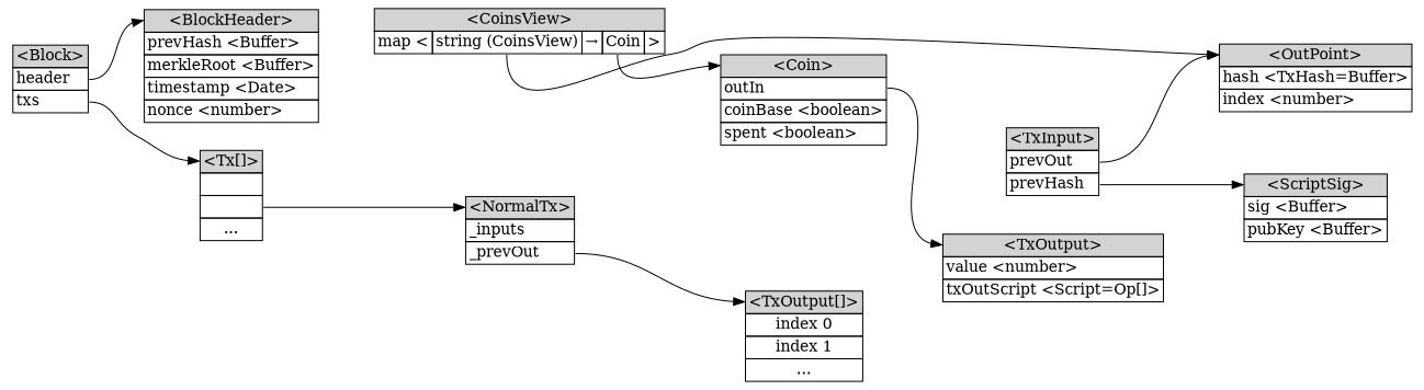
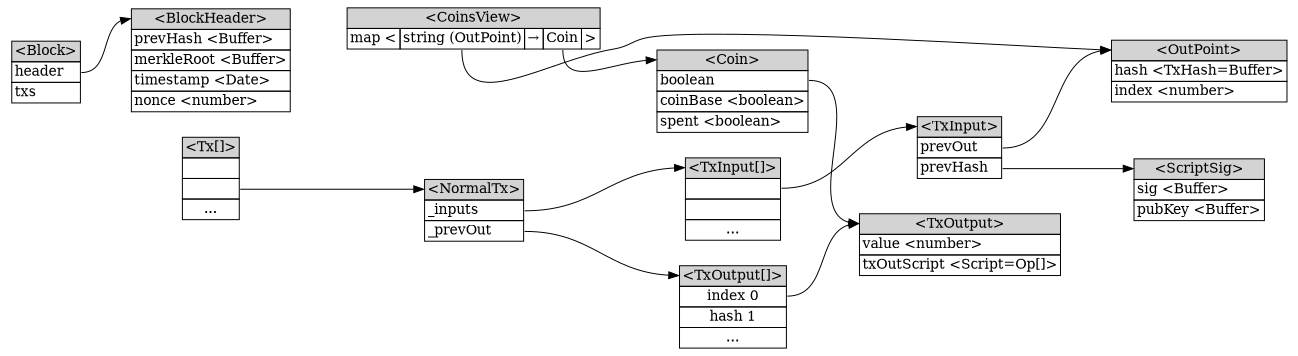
  digraph {
    rankdir=LR
    node [shape=none]
    edge [headport=top]
    n1 [label=< <TABLE BORDER="0" CELLBORDER="1" CELLSPACING="0">   <TR><TD BGCOLOR="lightgray">&lt;Block&gt;</TD></TR>   <TR><TD ALIGN="left" PORT="header">header</TD></TR>   <TR><TD ALIGN="left" PORT="txs">txs</TD></TR> </TABLE>>]
    n2 [label=< <TABLE BORDER="0" CELLBORDER="1" CELLSPACING="0">   <TR><TD BGCOLOR="lightgray" PORT="top">&lt;BlockHeader&gt;</TD></TR>   <TR><TD ALIGN="left">prevHash &lt;Buffer&gt;</TD></TR>   <TR><TD ALIGN="left">merkleRoot &lt;Buffer&gt;</TD></TR>   <TR><TD ALIGN="left">timestamp &lt;Date&gt;</TD></TR>   <TR><TD ALIGN="left">nonce &lt;number&gt;</TD></TR> </TABLE>>]
    n3 [label=< <TABLE BORDER="0" CELLBORDER="1" CELLSPACING="0">   <TR><TD BGCOLOR="lightgray" PORT="top">&lt;Tx[]&gt;</TD></TR>   <TR><TD PORT="coinbasetx"> </TD></TR>   <TR><TD PORT="normaltx"> </TD></TR>   <TR><TD>...</TD></TR> </TABLE>>]
    n4 [label=< <TABLE BORDER="0" CELLBORDER="1" CELLSPACING="0">   <TR><TD BGCOLOR="lightgray" PORT="top">&lt;NormalTx&gt;</TD></TR>   <TR><TD ALIGN="left" PORT="inputs">_inputs</TD></TR>   <TR><TD ALIGN="left" PORT="outputs">_prevOut</TD></TR> </TABLE>>]
-   n6 [label=< <TABLE BORDER="0" CELLBORDER="1" CELLSPACING="0">   <TR><TD BGCOLOR="lightgray" PORT="top">&lt;TxOutput[]&gt;</TD></TR>   <TR><TD PORT="txoutput">index 0</TD></TR>   <TR><TD>index 1</TD></TR>   <TR><TD>...</TD></TR> </TABLE>>]
+   n5 [label=< <TABLE BORDER="0" CELLBORDER="1" CELLSPACING="0">   <TR><TD BGCOLOR="lightgray" PORT="top">&lt;TxInput[]&gt;</TD></TR>   <TR><TD PORT="txinput"> </TD></TR>   <TR><TD> </TD></TR>   <TR><TD>...</TD></TR> </TABLE>>]
+   n6 [label=< <TABLE BORDER="0" CELLBORDER="1" CELLSPACING="0">   <TR><TD BGCOLOR="lightgray" PORT="top">&lt;TxOutput[]&gt;</TD></TR>   <TR><TD PORT="txoutput">index 0</TD></TR>   <TR><TD>hash 1</TD></TR>   <TR><TD>...</TD></TR> </TABLE>>]
    n7 [label=< <TABLE BORDER="0" CELLBORDER="1" CELLSPACING="0">   <TR><TD BGCOLOR="lightgray" PORT="top">&lt;TxInput&gt;</TD></TR>   <TR><TD ALIGN="left" PORT="prevout">prevOut</TD></TR>   <TR><TD ALIGN="left" PORT="scriptsig">prevHash</TD></TR> </TABLE>>]
    n8 [label=< <TABLE BORDER="0" CELLBORDER="1" CELLSPACING="0">   <TR><TD BGCOLOR="lightgray" PORT="top">&lt;TxOutput&gt;</TD></TR>   <TR><TD ALIGN="left">value &lt;number&gt;</TD></TR>   <TR><TD ALIGN="left">txOutScript &lt;Script=Op[]&gt;</TD></TR> </TABLE>>]
    n9 [label=< <TABLE BORDER="0" CELLBORDER="1" CELLSPACING="0">   <TR><TD BGCOLOR="lightgray" PORT="top">&lt;OutPoint&gt;</TD></TR>   <TR><TD ALIGN="left">hash &lt;TxHash=Buffer&gt;</TD></TR>   <TR><TD ALIGN="left">index &lt;number&gt;</TD></TR> </TABLE>>]
    n10 [label=< <TABLE BORDER="0" CELLBORDER="1" CELLSPACING="0">   <TR><TD BGCOLOR="lightgray" PORT="top">&lt;ScriptSig&gt;</TD></TR>   <TR><TD ALIGN="left">sig &lt;Buffer&gt;</TD></TR>   <TR><TD ALIGN="left">pubKey &lt;Buffer&gt;</TD></TR> </TABLE>>]
-   n11 [label=< <TABLE BORDER="0" CELLBORDER="1" CELLSPACING="0">   <TR><TD BGCOLOR="lightgray" PORT="top">&lt;Coin&gt;</TD></TR>   <TR><TD ALIGN="left" PORT="outin">outIn</TD></TR>   <TR><TD ALIGN="left">coinBase &lt;boolean&gt;</TD></TR>   <TR><TD ALIGN="left">spent &lt;boolean&gt;</TD></TR> </TABLE>>]
-   n12 [label=< <TABLE BORDER="0" CELLBORDER="1" CELLSPACING="0">   <TR><TD BGCOLOR="lightgray" COLSPAN="5">&lt;CoinsView&gt;</TD></TR>   <TR><TD ALIGN="left">map &lt;</TD><TD PORT="key">string (CoinsView)</TD><TD>→</TD><TD PORT="value">Coin</TD><TD>&gt;</TD></TR> </TABLE>>]
+   n11 [label=< <TABLE BORDER="0" CELLBORDER="1" CELLSPACING="0">   <TR><TD BGCOLOR="lightgray" PORT="top">&lt;Coin&gt;</TD></TR>   <TR><TD ALIGN="left" PORT="outin">boolean</TD></TR>   <TR><TD ALIGN="left">coinBase &lt;boolean&gt;</TD></TR>   <TR><TD ALIGN="left">spent &lt;boolean&gt;</TD></TR> </TABLE>>]
+   n12 [label=< <TABLE BORDER="0" CELLBORDER="1" CELLSPACING="0">   <TR><TD BGCOLOR="lightgray" COLSPAN="5">&lt;CoinsView&gt;</TD></TR>   <TR><TD ALIGN="left">map &lt;</TD><TD PORT="key">string (OutPoint)</TD><TD>→</TD><TD PORT="value">Coin</TD><TD>&gt;</TD></TR> </TABLE>>]
    n1 -> n2 [tailport=header]
-   n1 -> n3 [tailport=txs]
    n3 -> n4 [tailport=normaltx]
+   n4 -> n5 [tailport=inputs]
    n4 -> n6 [tailport=outputs]
+   n5 -> n7 [tailport=txinput]
+   n6 -> n8 [tailport=txoutput]
    n7 -> n9 [tailport=prevout]
    n7 -> n10 [tailport=scriptsig]
    n11 -> n8 [tailport=outin]
    n12 -> n9 [tailport=key]
    n12 -> n11 [tailport=value]
  }
